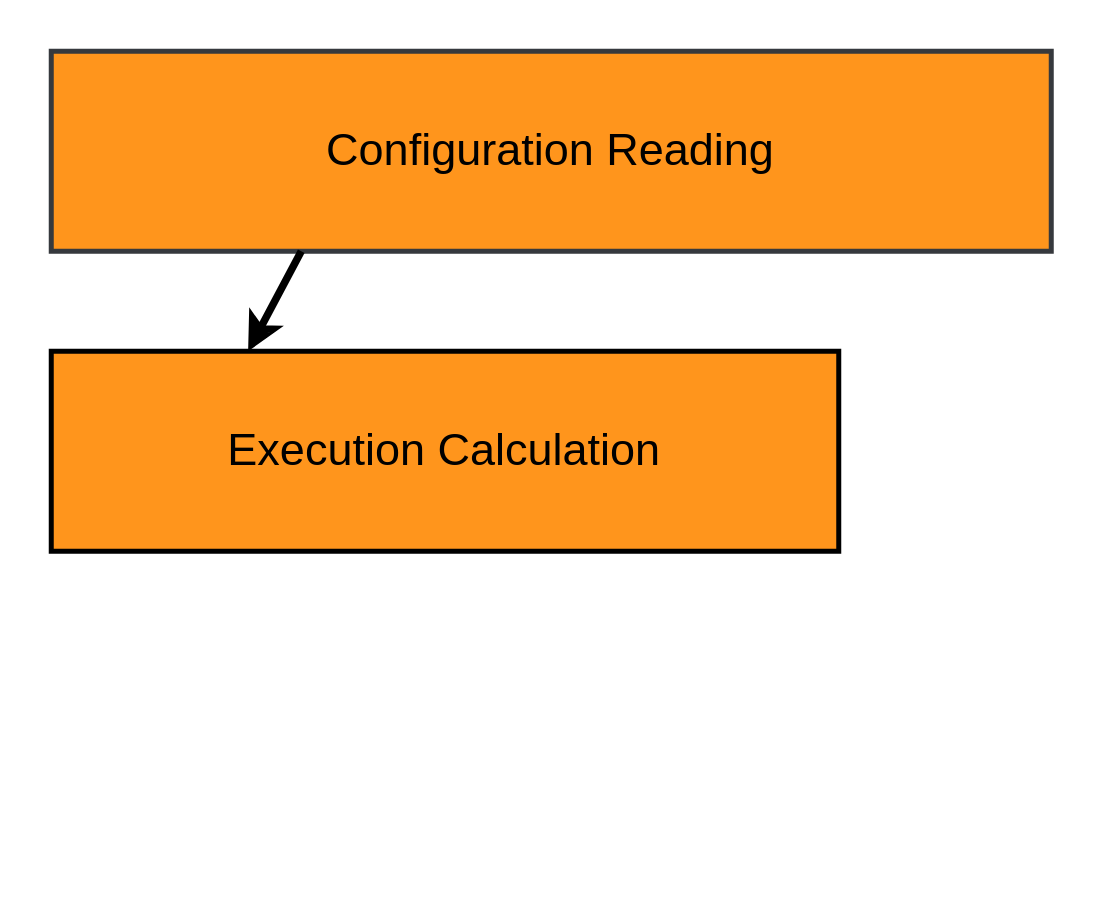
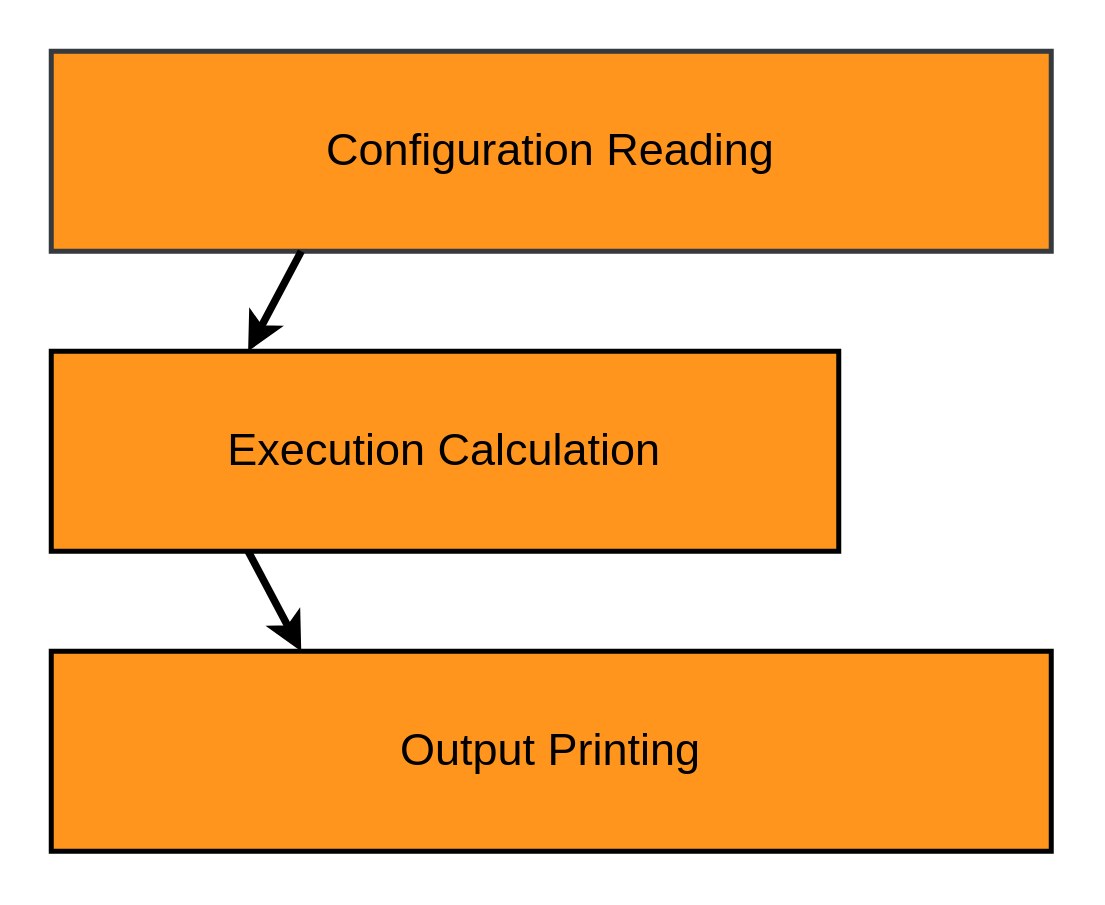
  <mxCell id="0" />
  <mxCell id="1" parent="0" />
  <mxCell id="2" value="&lt;font style=&quot;font-size: 18px;&quot;&gt;Configuration Reading&lt;/font&gt;" style="rounded=0;whiteSpace=wrap;html=1;fillColor=#FF951C;strokeColor=#36393d;strokeWidth=2;" vertex="1" parent="1"><mxGeometry x="20" y="20" width="400" height="80" as="geometry" /></mxCell>
+ <mxCell id="3" value="&lt;font style=&quot;font-size: 18px;&quot;&gt;Output Printing&lt;/font&gt;" style="rounded=0;whiteSpace=wrap;html=1;fillColor=#FF951C;strokeWidth=2;" vertex="1" parent="1"><mxGeometry x="20" y="260" width="400" height="80" as="geometry" /></mxCell>
  <mxCell id="4" value="&lt;font style=&quot;font-size: 18px;&quot;&gt;Execution Calculation&lt;/font&gt;" style="rounded=0;whiteSpace=wrap;html=1;fillColor=#FF951C;strokeWidth=2;" vertex="1" parent="1"><mxGeometry x="20" y="140" width="315" height="80" as="geometry" /></mxCell>
  <mxCell id="5" value="" style="endArrow=classic;html=1;rounded=0;exitX=0.25;exitY=1;exitDx=0;exitDy=0;entryX=0.25;entryY=0;entryDx=0;entryDy=0;strokeWidth=3;" edge="1" parent="1" source="2" target="4"><mxGeometry width="50" height="50" relative="1" as="geometry"><mxPoint x="160" y="320" as="sourcePoint" /><mxPoint x="210" y="270" as="targetPoint" /></mxGeometry></mxCell>
+ <mxCell id="6" value="" style="endArrow=classic;html=1;rounded=0;exitX=0.25;exitY=1;exitDx=0;exitDy=0;entryX=0.25;entryY=0;entryDx=0;entryDy=0;strokeWidth=3;" edge="1" parent="1" source="4" target="3"><mxGeometry width="50" height="50" relative="1" as="geometry"><mxPoint x="130" y="110" as="sourcePoint" /><mxPoint x="130" y="150" as="targetPoint" /></mxGeometry></mxCell>
